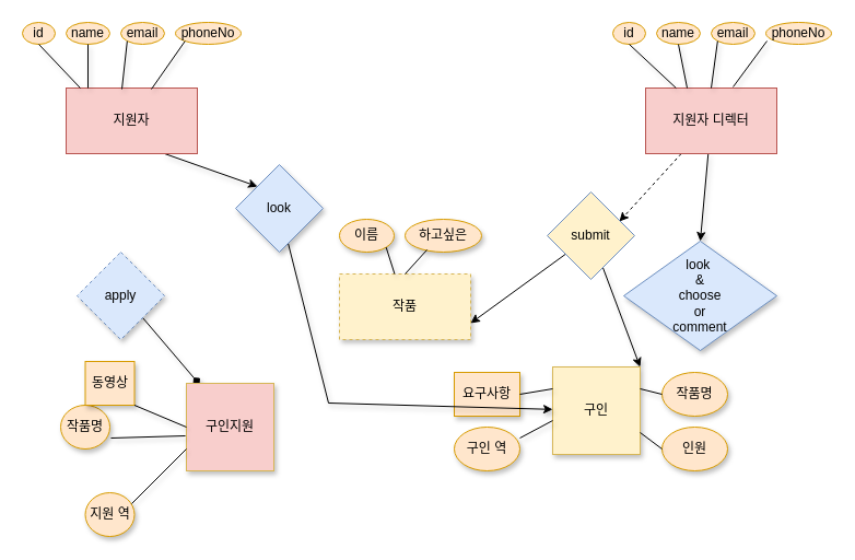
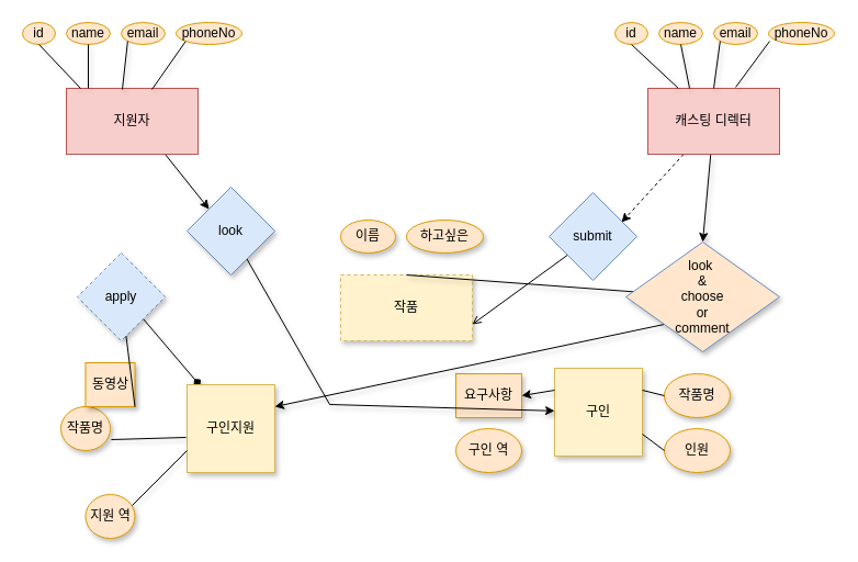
  <mxCell id="0" />
  <mxCell id="1" parent="0" />
  <mxCell id="2" style="edgeStyle=none;rounded=0;orthogonalLoop=1;jettySize=auto;html=1;exitX=0.75;exitY=1;exitDx=0;exitDy=0;entryX=0;entryY=0;entryDx=0;entryDy=0;shadow=1;" edge="1" parent="1" source="3" target="43"><mxGeometry relative="1" as="geometry" /></mxCell>
  <mxCell id="3" value="지원자" style="rounded=0;whiteSpace=wrap;html=1;fillColor=#f8cecc;strokeColor=#b85450;" vertex="1" parent="1"><mxGeometry x="60" y="80" width="120" height="60" as="geometry" /></mxCell>
  <mxCell id="4" style="edgeStyle=none;rounded=0;orthogonalLoop=1;jettySize=auto;html=1;entryX=0.825;entryY=0.338;entryDx=0;entryDy=0;entryPerimeter=0;dashed=1;" edge="1" parent="1" source="6" target="20"><mxGeometry relative="1" as="geometry" /></mxCell>
  <mxCell id="5" style="edgeStyle=none;rounded=0;orthogonalLoop=1;jettySize=auto;html=1;entryX=0.5;entryY=0;entryDx=0;entryDy=0;shadow=1;" edge="1" parent="1" source="6" target="52"><mxGeometry relative="1" as="geometry" /></mxCell>
- <mxCell id="6" value="지원자 디렉터" style="rounded=0;whiteSpace=wrap;html=1;fillColor=#f8cecc;strokeColor=#b85450;" vertex="1" parent="1"><mxGeometry x="590" y="80" width="120" height="60" as="geometry" /></mxCell>
+ <mxCell id="6" value="캐스팅 디렉터" style="rounded=0;whiteSpace=wrap;html=1;fillColor=#f8cecc;strokeColor=#b85450;" vertex="1" parent="1"><mxGeometry x="590" y="80" width="120" height="60" as="geometry" /></mxCell>
  <mxCell id="7" value="id&lt;br&gt;" style="ellipse;whiteSpace=wrap;html=1;fillColor=#ffe6cc;strokeColor=#d79b00;" vertex="1" parent="1"><mxGeometry x="20" y="20" width="30" height="20" as="geometry" /></mxCell>
  <mxCell id="8" value="name" style="ellipse;whiteSpace=wrap;html=1;fillColor=#ffe6cc;strokeColor=#d79b00;" vertex="1" parent="1"><mxGeometry x="60" y="20" width="40" height="20" as="geometry" /></mxCell>
  <mxCell id="9" value="email" style="ellipse;whiteSpace=wrap;html=1;fillColor=#ffe6cc;strokeColor=#d79b00;" vertex="1" parent="1"><mxGeometry x="110" y="20" width="40" height="20" as="geometry" /></mxCell>
  <mxCell id="10" value="phoneNo" style="ellipse;whiteSpace=wrap;html=1;fillColor=#ffe6cc;strokeColor=#d79b00;" vertex="1" parent="1"><mxGeometry x="160" y="20" width="60" height="20" as="geometry" /></mxCell>
  <mxCell id="11" value="id&lt;br&gt;" style="ellipse;whiteSpace=wrap;html=1;fillColor=#ffe6cc;strokeColor=#d79b00;" vertex="1" parent="1"><mxGeometry x="560" y="20" width="30" height="20" as="geometry" /></mxCell>
  <mxCell id="12" value="name" style="ellipse;whiteSpace=wrap;html=1;fillColor=#ffe6cc;strokeColor=#d79b00;" vertex="1" parent="1"><mxGeometry x="600" y="20" width="40" height="20" as="geometry" /></mxCell>
  <mxCell id="13" value="email" style="ellipse;whiteSpace=wrap;html=1;fillColor=#ffe6cc;strokeColor=#d79b00;" vertex="1" parent="1"><mxGeometry x="650" y="20" width="40" height="20" as="geometry" /></mxCell>
  <mxCell id="14" value="phoneNo" style="ellipse;whiteSpace=wrap;html=1;fillColor=#ffe6cc;strokeColor=#d79b00;" vertex="1" parent="1"><mxGeometry x="700" y="20" width="60" height="20" as="geometry" /></mxCell>
  <mxCell id="15" value="작품" style="rounded=0;whiteSpace=wrap;html=1;shadow=1;fillColor=#fff2cc;strokeColor=#d6b656;dashed=1;" vertex="1" parent="1"><mxGeometry x="310" y="250" width="120" height="60" as="geometry" /></mxCell>
  <mxCell id="16" value="이름" style="ellipse;whiteSpace=wrap;html=1;shadow=1;fillColor=#ffe6cc;strokeColor=#d79b00;" vertex="1" parent="1"><mxGeometry x="310" y="200" width="50" height="30" as="geometry" /></mxCell>
  <mxCell id="17" value="하고싶은" style="ellipse;whiteSpace=wrap;html=1;shadow=1;fillColor=#ffe6cc;strokeColor=#d79b00;" vertex="1" parent="1"><mxGeometry x="370" y="200" width="70" height="30" as="geometry" /></mxCell>
- <mxCell id="18" style="edgeStyle=none;rounded=0;orthogonalLoop=1;jettySize=auto;html=1;entryX=1;entryY=0.75;entryDx=0;entryDy=0;" edge="1" parent="1" source="20" target="15"><mxGeometry relative="1" as="geometry" /></mxCell>
- <mxCell id="19" style="edgeStyle=none;rounded=0;orthogonalLoop=1;jettySize=auto;html=1;entryX=1;entryY=0;entryDx=0;entryDy=0;shadow=1;" edge="1" parent="1" source="20" target="23"><mxGeometry relative="1" as="geometry" /></mxCell>
- <mxCell id="20" value="submit" style="rhombus;whiteSpace=wrap;html=1;fillColor=#fff2cc;strokeColor=#6c8ebf;" vertex="1" parent="1"><mxGeometry x="500" y="175" width="80" height="80" as="geometry" /></mxCell>
+ <mxCell id="18" style="edgeStyle=none;rounded=0;orthogonalLoop=1;jettySize=auto;html=1;entryX=1;entryY=0.75;entryDx=0;entryDy=0;endArrow=open;" edge="1" parent="1" source="20" target="15"><mxGeometry relative="1" as="geometry" /></mxCell>
+ <mxCell id="20" value="submit" style="rhombus;whiteSpace=wrap;html=1;fillColor=#dae8fc;strokeColor=#6c8ebf;" vertex="1" parent="1"><mxGeometry x="500" y="175" width="80" height="80" as="geometry" /></mxCell>
  <mxCell id="21" style="edgeStyle=none;rounded=0;orthogonalLoop=1;jettySize=auto;html=1;exitX=1;exitY=1;exitDx=0;exitDy=0;entryX=0.15;entryY=0.013;entryDx=0;entryDy=0;entryPerimeter=0;shadow=1;endArrow=diamond;" edge="1" parent="1" source="22" target="44"><mxGeometry relative="1" as="geometry" /></mxCell>
  <mxCell id="22" value="apply" style="rhombus;whiteSpace=wrap;html=1;shadow=1;fillColor=#dae8fc;strokeColor=#6c8ebf;dashed=1;" vertex="1" parent="1"><mxGeometry x="70" y="230" width="80" height="80" as="geometry" /></mxCell>
  <mxCell id="23" value="구인" style="whiteSpace=wrap;html=1;aspect=fixed;shadow=1;fillColor=#fff2cc;strokeColor=#d6b656;" vertex="1" parent="1"><mxGeometry x="505" y="335" width="80" height="80" as="geometry" /></mxCell>
  <mxCell id="24" value="작품명" style="ellipse;whiteSpace=wrap;html=1;shadow=1;fillColor=#ffe6cc;strokeColor=#d79b00;" vertex="1" parent="1"><mxGeometry x="605" y="340" width="60" height="40" as="geometry" /></mxCell>
  <mxCell id="25" value="인원&lt;span style=&quot;color: rgba(0 , 0 , 0 , 0) ; font-family: monospace ; font-size: 0px&quot;&gt;%3CmxGraphModel%3E%3Croot%3E%3CmxCell%20id%3D%220%22%2F%3E%3CmxCell%20id%3D%221%22%20parent%3D%220%22%2F%3E%3CmxCell%20id%3D%222%22%20value%3D%22%EC%9E%91%ED%92%88%EB%AA%85%22%20style%3D%22ellipse%3BwhiteSpace%3Dwrap%3Bhtml%3D1%3Bshadow%3D1%3B%22%20vertex%3D%221%22%20parent%3D%221%22%3E%3CmxGeometry%20x%3D%22450%22%20y%3D%22380%22%20width%3D%2260%22%20height%3D%2240%22%20as%3D%22geometry%22%2F%3E%3C%2FmxCell%3E%3C%2Froot%3E%3C%2FmxGraphModel%3E&lt;/span&gt;&lt;span style=&quot;color: rgba(0 , 0 , 0 , 0) ; font-family: monospace ; font-size: 0px&quot;&gt;%3CmxGraphModel%3E%3Croot%3E%3CmxCell%20id%3D%220%22%2F%3E%3CmxCell%20id%3D%221%22%20parent%3D%220%22%2F%3E%3CmxCell%20id%3D%222%22%20value%3D%22%EC%9E%91%ED%92%88%EB%AA%85%22%20style%3D%22ellipse%3BwhiteSpace%3Dwrap%3Bhtml%3D1%3Bshadow%3D1%3B%22%20vertex%3D%221%22%20parent%3D%221%22%3E%3CmxGeometry%20x%3D%22450%22%20y%3D%22380%22%20width%3D%2260%22%20height%3D%2240%22%20as%3D%22geometry%22%2F%3E%3C%2FmxCell%3E%3C%2Froot%3E%3C%2FmxGraphModel%3E&lt;/span&gt;" style="ellipse;whiteSpace=wrap;html=1;shadow=1;fillColor=#ffe6cc;strokeColor=#d79b00;" vertex="1" parent="1"><mxGeometry x="605" y="390" width="60" height="40" as="geometry" /></mxCell>
  <mxCell id="26" value="구인 역" style="ellipse;whiteSpace=wrap;html=1;shadow=1;fillColor=#ffe6cc;strokeColor=#d79b00;" vertex="1" parent="1"><mxGeometry x="415" y="390" width="60" height="40" as="geometry" /></mxCell>
  <mxCell id="27" value="요구사항" style="whiteSpace=wrap;html=1;shadow=1;fillColor=#ffe6cc;strokeColor=#d79b00;rounded=0;" vertex="1" parent="1"><mxGeometry x="415" y="340" width="60" height="40" as="geometry" /></mxCell>
  <mxCell id="28" value="" style="endArrow=none;html=1;shadow=1;entryX=0;entryY=0.5;entryDx=0;entryDy=0;exitX=1;exitY=0.25;exitDx=0;exitDy=0;" edge="1" parent="1" source="23" target="24"><mxGeometry width="50" height="50" relative="1" as="geometry"><mxPoint x="535" y="420" as="sourcePoint" /><mxPoint x="585" y="370" as="targetPoint" /><Array as="points" /></mxGeometry></mxCell>
  <mxCell id="29" value="" style="endArrow=none;html=1;shadow=1;entryX=0;entryY=0.5;entryDx=0;entryDy=0;exitX=1;exitY=0.75;exitDx=0;exitDy=0;" edge="1" parent="1" source="23" target="25"><mxGeometry width="50" height="50" relative="1" as="geometry"><mxPoint x="585" y="380" as="sourcePoint" /><mxPoint x="615" y="370" as="targetPoint" /><Array as="points" /></mxGeometry></mxCell>
- <mxCell id="30" value="" style="endArrow=none;html=1;shadow=1;entryX=1;entryY=0.5;entryDx=0;entryDy=0;exitX=0;exitY=0.25;exitDx=0;exitDy=0;" edge="1" parent="1" source="23" target="27"><mxGeometry width="50" height="50" relative="1" as="geometry"><mxPoint x="595" y="390" as="sourcePoint" /><mxPoint x="625" y="380" as="targetPoint" /><Array as="points" /></mxGeometry></mxCell>
- <mxCell id="31" value="" style="endArrow=none;html=1;shadow=1;entryX=1;entryY=0.25;entryDx=0;entryDy=0;exitX=0;exitY=0.613;exitDx=0;exitDy=0;entryPerimeter=0;exitPerimeter=0;" edge="1" parent="1" source="23" target="26"><mxGeometry width="50" height="50" relative="1" as="geometry"><mxPoint x="505" y="380" as="sourcePoint" /><mxPoint x="485" y="370" as="targetPoint" /><Array as="points" /></mxGeometry></mxCell>
+ <mxCell id="30" value="" style="endArrow=classic;html=1;shadow=1;entryX=1;entryY=0.5;entryDx=0;entryDy=0;exitX=0;exitY=0.25;exitDx=0;exitDy=0;" edge="1" parent="1" source="23" target="27"><mxGeometry width="50" height="50" relative="1" as="geometry"><mxPoint x="595" y="390" as="sourcePoint" /><mxPoint x="625" y="380" as="targetPoint" /><Array as="points" /></mxGeometry></mxCell>
  <mxCell id="32" value="" style="endArrow=none;html=1;shadow=1;entryX=0.5;entryY=1;entryDx=0;entryDy=0;exitX=0.108;exitY=0;exitDx=0;exitDy=0;exitPerimeter=0;" edge="1" parent="1" source="3" target="7"><mxGeometry width="50" height="50" relative="1" as="geometry"><mxPoint x="370" y="230" as="sourcePoint" /><mxPoint x="420" y="180" as="targetPoint" /></mxGeometry></mxCell>
  <mxCell id="33" value="" style="endArrow=none;html=1;shadow=1;entryX=0.5;entryY=1;entryDx=0;entryDy=0;" edge="1" parent="1" target="8"><mxGeometry width="50" height="50" relative="1" as="geometry"><mxPoint x="80" y="80" as="sourcePoint" /><mxPoint x="45" y="50" as="targetPoint" /></mxGeometry></mxCell>
  <mxCell id="34" value="" style="endArrow=none;html=1;shadow=1;entryX=0;entryY=1;entryDx=0;entryDy=0;exitX=0.425;exitY=0.017;exitDx=0;exitDy=0;exitPerimeter=0;" edge="1" parent="1" source="3" target="9"><mxGeometry width="50" height="50" relative="1" as="geometry"><mxPoint x="90" y="90" as="sourcePoint" /><mxPoint x="90" y="50" as="targetPoint" /></mxGeometry></mxCell>
  <mxCell id="35" value="" style="endArrow=none;html=1;shadow=1;entryX=0;entryY=1;entryDx=0;entryDy=0;exitX=0.65;exitY=0.017;exitDx=0;exitDy=0;exitPerimeter=0;" edge="1" parent="1" source="3" target="10"><mxGeometry width="50" height="50" relative="1" as="geometry"><mxPoint x="121" y="91.02" as="sourcePoint" /><mxPoint x="125.858" y="47.071" as="targetPoint" /></mxGeometry></mxCell>
  <mxCell id="36" value="" style="endArrow=none;html=1;shadow=1;entryX=0.5;entryY=1;entryDx=0;entryDy=0;" edge="1" parent="1" source="6" target="11"><mxGeometry width="50" height="50" relative="1" as="geometry"><mxPoint x="370" y="230" as="sourcePoint" /><mxPoint x="420" y="180" as="targetPoint" /></mxGeometry></mxCell>
  <mxCell id="37" value="" style="endArrow=none;html=1;shadow=1;entryX=0.5;entryY=1;entryDx=0;entryDy=0;" edge="1" parent="1" target="12"><mxGeometry width="50" height="50" relative="1" as="geometry"><mxPoint x="628" y="80" as="sourcePoint" /><mxPoint x="585" y="50" as="targetPoint" /></mxGeometry></mxCell>
  <mxCell id="38" value="" style="endArrow=none;html=1;shadow=1;entryX=0;entryY=1;entryDx=0;entryDy=0;exitX=0.5;exitY=0;exitDx=0;exitDy=0;" edge="1" parent="1" source="6" target="13"><mxGeometry width="50" height="50" relative="1" as="geometry"><mxPoint x="637.857" y="100" as="sourcePoint" /><mxPoint x="630" y="50" as="targetPoint" /></mxGeometry></mxCell>
  <mxCell id="39" value="" style="endArrow=none;html=1;shadow=1;entryX=0.017;entryY=0.85;entryDx=0;entryDy=0;exitX=0.667;exitY=-0.017;exitDx=0;exitDy=0;entryPerimeter=0;exitPerimeter=0;" edge="1" parent="1" source="6" target="14"><mxGeometry width="50" height="50" relative="1" as="geometry"><mxPoint x="660" y="90" as="sourcePoint" /><mxPoint x="665.858" y="47.071" as="targetPoint" /></mxGeometry></mxCell>
- <mxCell id="40" value="" style="endArrow=none;html=1;shadow=1;entryX=0.286;entryY=0.933;entryDx=0;entryDy=0;entryPerimeter=0;exitX=0.5;exitY=0;exitDx=0;exitDy=0;" edge="1" parent="1" source="15" target="17"><mxGeometry width="50" height="50" relative="1" as="geometry"><mxPoint x="370" y="230" as="sourcePoint" /><mxPoint x="420" y="180" as="targetPoint" /></mxGeometry></mxCell>
- <mxCell id="41" value="" style="endArrow=none;html=1;shadow=1;entryX=1;entryY=1;entryDx=0;entryDy=0;" edge="1" parent="1" source="15" target="16"><mxGeometry width="50" height="50" relative="1" as="geometry"><mxPoint x="380" y="260" as="sourcePoint" /><mxPoint x="400.02" y="237.99" as="targetPoint" /></mxGeometry></mxCell>
+ <mxCell id="40" value="" style="endArrow=none;html=1;shadow=1;exitX=0.5;exitY=0;exitDx=0;exitDy=0;" edge="1" parent="1" source="15" target="52"><mxGeometry width="50" height="50" relative="1" as="geometry"><mxPoint x="370" y="230" as="sourcePoint" /><mxPoint x="420" y="180" as="targetPoint" /></mxGeometry></mxCell>
  <mxCell id="42" style="edgeStyle=none;rounded=0;orthogonalLoop=1;jettySize=auto;html=1;shadow=1;" edge="1" parent="1" source="43" target="23"><mxGeometry relative="1" as="geometry"><Array as="points"><mxPoint x="300" y="368" /></Array></mxGeometry></mxCell>
- <mxCell id="43" value="look" style="rhombus;whiteSpace=wrap;html=1;shadow=1;fillColor=#dae8fc;strokeColor=#6c8ebf;" vertex="1" parent="1"><mxGeometry x="215" y="150" width="80" height="80" as="geometry" /></mxCell>
- <mxCell id="44" value="구인지원" style="whiteSpace=wrap;html=1;aspect=fixed;shadow=1;fillColor=#f8cecc;strokeColor=#d6b656;" vertex="1" parent="1"><mxGeometry x="170" y="350" width="80" height="80" as="geometry" /></mxCell>
+ <mxCell id="43" value="look" style="rhombus;whiteSpace=wrap;html=1;shadow=1;fillColor=#dae8fc;strokeColor=#6c8ebf;" vertex="1" parent="1"><mxGeometry x="170" y="170" width="80" height="80" as="geometry" /></mxCell>
+ <mxCell id="44" value="구인지원" style="whiteSpace=wrap;html=1;aspect=fixed;shadow=1;fillColor=#fff2cc;strokeColor=#d6b656;" vertex="1" parent="1"><mxGeometry x="170" y="350" width="80" height="80" as="geometry" /></mxCell>
  <mxCell id="45" value="작품명" style="ellipse;whiteSpace=wrap;html=1;shadow=1;fillColor=#ffe6cc;strokeColor=#d79b00;" vertex="1" parent="1"><mxGeometry x="55" y="370" width="45" height="40" as="geometry" /></mxCell>
  <mxCell id="46" value="지원 역" style="ellipse;whiteSpace=wrap;html=1;shadow=1;fillColor=#ffe6cc;strokeColor=#d79b00;" vertex="1" parent="1"><mxGeometry x="77.5" y="450" width="45" height="40" as="geometry" /></mxCell>
  <mxCell id="47" value="동영상" style="whiteSpace=wrap;html=1;shadow=1;fillColor=#ffe6cc;strokeColor=#d79b00;rounded=0;" vertex="1" parent="1"><mxGeometry x="77.5" y="330" width="45" height="40" as="geometry" /></mxCell>
  <mxCell id="48" value="" style="endArrow=none;html=1;shadow=1;" edge="1" parent="1"><mxGeometry width="50" height="50" relative="1" as="geometry"><mxPoint x="120" y="460" as="sourcePoint" /><mxPoint x="170" y="410" as="targetPoint" /></mxGeometry></mxCell>
  <mxCell id="49" value="" style="endArrow=none;html=1;shadow=1;exitX=1.022;exitY=0.75;exitDx=0;exitDy=0;entryX=-0.012;entryY=0.6;entryDx=0;entryDy=0;entryPerimeter=0;exitPerimeter=0;" edge="1" parent="1" source="45" target="44"><mxGeometry width="50" height="50" relative="1" as="geometry"><mxPoint x="100" y="440" as="sourcePoint" /><mxPoint x="179.04" y="413.04" as="targetPoint" /></mxGeometry></mxCell>
- <mxCell id="50" value="" style="endArrow=none;html=1;shadow=1;exitX=1;exitY=1;exitDx=0;exitDy=0;entryX=0;entryY=0.5;entryDx=0;entryDy=0;" edge="1" parent="1" source="47" target="44"><mxGeometry width="50" height="50" relative="1" as="geometry"><mxPoint x="110.99" y="410" as="sourcePoint" /><mxPoint x="179.04" y="408" as="targetPoint" /></mxGeometry></mxCell>
- <mxCell id="52" value="look&amp;nbsp;&lt;br&gt;&amp;amp;&lt;br&gt;choose&lt;br&gt;or&lt;br&gt;comment" style="rhombus;whiteSpace=wrap;html=1;shadow=1;fillColor=#dae8fc;strokeColor=#6c8ebf;" vertex="1" parent="1"><mxGeometry x="570" y="220" width="140" height="100" as="geometry" /></mxCell>
+ <mxCell id="50" value="" style="endArrow=none;html=1;shadow=1;exitX=1;exitY=1;exitDx=0;exitDy=0;" edge="1" parent="1" source="47" target="22"><mxGeometry width="50" height="50" relative="1" as="geometry"><mxPoint x="110.99" y="410" as="sourcePoint" /><mxPoint x="179.04" y="408" as="targetPoint" /></mxGeometry></mxCell>
+ <mxCell id="51" style="edgeStyle=none;rounded=0;orthogonalLoop=1;jettySize=auto;html=1;exitX=0;exitY=1;exitDx=0;exitDy=0;entryX=1;entryY=0.25;entryDx=0;entryDy=0;shadow=1;" edge="1" parent="1" source="52" target="44"><mxGeometry relative="1" as="geometry" /></mxCell>
+ <mxCell id="52" value="look&amp;nbsp;&lt;br&gt;&amp;amp;&lt;br&gt;choose&lt;br&gt;or&lt;br&gt;comment" style="rhombus;whiteSpace=wrap;html=1;shadow=1;fillColor=#ffe6cc;strokeColor=#6c8ebf;" vertex="1" parent="1"><mxGeometry x="570" y="220" width="140" height="100" as="geometry" /></mxCell>
